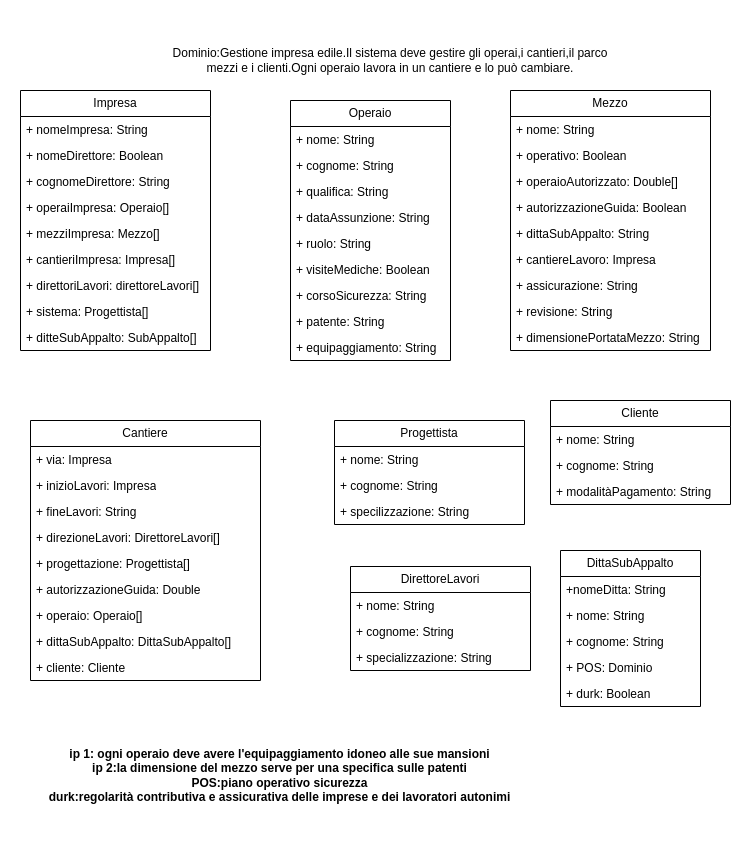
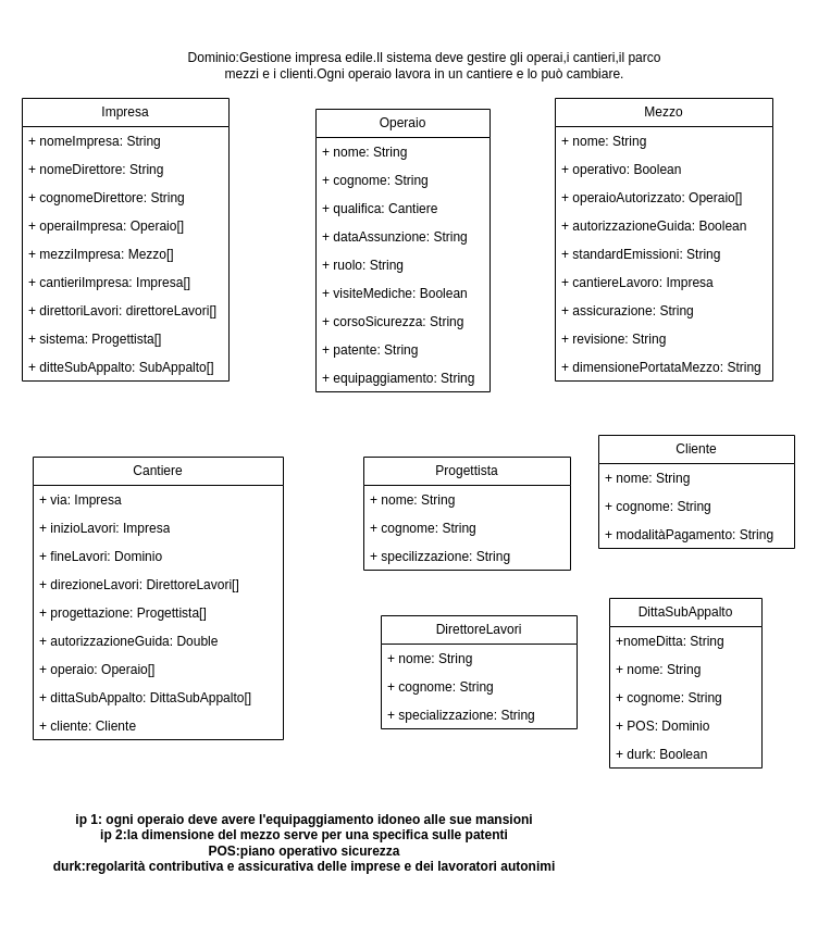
  <mxCell id="0" />
  <mxCell id="1" parent="0" />
  <mxCell id="2" value="Dominio:Gestione impresa edile.Il sistema deve gestire gli operai,i cantieri,il parco mezzi e i clienti.Ogni operaio lavora in un cantiere e lo può cambiare." style="text;html=1;strokeColor=none;fillColor=none;align=center;verticalAlign=middle;whiteSpace=wrap;rounded=0;" parent="1" vertex="1"><mxGeometry x="160" y="20" width="460" height="80" as="geometry" /></mxCell>
  <mxCell id="3" value="Operaio" style="swimlane;fontStyle=0;childLayout=stackLayout;horizontal=1;startSize=26;fillColor=none;horizontalStack=0;resizeParent=1;resizeParentMax=0;resizeLast=0;collapsible=1;marginBottom=0;whiteSpace=wrap;html=1;" parent="1" vertex="1"><mxGeometry x="290" y="100" width="160" height="260" as="geometry" /></mxCell>
  <mxCell id="4" value="+ nome: String" style="text;strokeColor=none;fillColor=none;align=left;verticalAlign=top;spacingLeft=4;spacingRight=4;overflow=hidden;rotatable=0;points=[[0,0.5],[1,0.5]];portConstraint=eastwest;whiteSpace=wrap;html=1;" parent="3" vertex="1"><mxGeometry y="26" width="160" height="26" as="geometry" /></mxCell>
  <mxCell id="5" value="+ cognome: String" style="text;strokeColor=none;fillColor=none;align=left;verticalAlign=top;spacingLeft=4;spacingRight=4;overflow=hidden;rotatable=0;points=[[0,0.5],[1,0.5]];portConstraint=eastwest;whiteSpace=wrap;html=1;" parent="3" vertex="1"><mxGeometry y="52" width="160" height="26" as="geometry" /></mxCell>
- <mxCell id="6" value="+ qualifica: String" style="text;strokeColor=none;fillColor=none;align=left;verticalAlign=top;spacingLeft=4;spacingRight=4;overflow=hidden;rotatable=0;points=[[0,0.5],[1,0.5]];portConstraint=eastwest;whiteSpace=wrap;html=1;" parent="3" vertex="1"><mxGeometry y="78" width="160" height="26" as="geometry" /></mxCell>
+ <mxCell id="6" value="+ qualifica: Cantiere" style="text;strokeColor=none;fillColor=none;align=left;verticalAlign=top;spacingLeft=4;spacingRight=4;overflow=hidden;rotatable=0;points=[[0,0.5],[1,0.5]];portConstraint=eastwest;whiteSpace=wrap;html=1;" parent="3" vertex="1"><mxGeometry y="78" width="160" height="26" as="geometry" /></mxCell>
  <mxCell id="7" value="+ dataAssunzione: String" style="text;strokeColor=none;fillColor=none;align=left;verticalAlign=top;spacingLeft=4;spacingRight=4;overflow=hidden;rotatable=0;points=[[0,0.5],[1,0.5]];portConstraint=eastwest;whiteSpace=wrap;html=1;" parent="3" vertex="1"><mxGeometry y="104" width="160" height="26" as="geometry" /></mxCell>
  <mxCell id="8" value="+ ruolo: String" style="text;strokeColor=none;fillColor=none;align=left;verticalAlign=top;spacingLeft=4;spacingRight=4;overflow=hidden;rotatable=0;points=[[0,0.5],[1,0.5]];portConstraint=eastwest;whiteSpace=wrap;html=1;" parent="3" vertex="1"><mxGeometry y="130" width="160" height="26" as="geometry" /></mxCell>
  <mxCell id="9" value="+ visiteMediche: Boolean" style="text;strokeColor=none;fillColor=none;align=left;verticalAlign=top;spacingLeft=4;spacingRight=4;overflow=hidden;rotatable=0;points=[[0,0.5],[1,0.5]];portConstraint=eastwest;whiteSpace=wrap;html=1;" parent="3" vertex="1"><mxGeometry y="156" width="160" height="26" as="geometry" /></mxCell>
  <mxCell id="10" value="+ corsoSicurezza: String" style="text;strokeColor=none;fillColor=none;align=left;verticalAlign=top;spacingLeft=4;spacingRight=4;overflow=hidden;rotatable=0;points=[[0,0.5],[1,0.5]];portConstraint=eastwest;whiteSpace=wrap;html=1;" parent="3" vertex="1"><mxGeometry y="182" width="160" height="26" as="geometry" /></mxCell>
  <mxCell id="11" value="+ patente: String" style="text;strokeColor=none;fillColor=none;align=left;verticalAlign=top;spacingLeft=4;spacingRight=4;overflow=hidden;rotatable=0;points=[[0,0.5],[1,0.5]];portConstraint=eastwest;whiteSpace=wrap;html=1;" parent="3" vertex="1"><mxGeometry y="208" width="160" height="26" as="geometry" /></mxCell>
  <mxCell id="12" value="+ equipaggiamento: String" style="text;strokeColor=none;fillColor=none;align=left;verticalAlign=top;spacingLeft=4;spacingRight=4;overflow=hidden;rotatable=0;points=[[0,0.5],[1,0.5]];portConstraint=eastwest;whiteSpace=wrap;html=1;" parent="3" vertex="1"><mxGeometry y="234" width="160" height="26" as="geometry" /></mxCell>
  <mxCell id="13" value="Mezzo" style="swimlane;fontStyle=0;childLayout=stackLayout;horizontal=1;startSize=26;fillColor=none;horizontalStack=0;resizeParent=1;resizeParentMax=0;resizeLast=0;collapsible=1;marginBottom=0;whiteSpace=wrap;html=1;" parent="1" vertex="1"><mxGeometry x="510" y="90" width="200" height="260" as="geometry" /></mxCell>
  <mxCell id="14" value="+ nome: String" style="text;strokeColor=none;fillColor=none;align=left;verticalAlign=top;spacingLeft=4;spacingRight=4;overflow=hidden;rotatable=0;points=[[0,0.5],[1,0.5]];portConstraint=eastwest;whiteSpace=wrap;html=1;" parent="13" vertex="1"><mxGeometry y="26" width="200" height="26" as="geometry" /></mxCell>
  <mxCell id="15" value="+ operativo: Boolean" style="text;strokeColor=none;fillColor=none;align=left;verticalAlign=top;spacingLeft=4;spacingRight=4;overflow=hidden;rotatable=0;points=[[0,0.5],[1,0.5]];portConstraint=eastwest;whiteSpace=wrap;html=1;" parent="13" vertex="1"><mxGeometry y="52" width="200" height="26" as="geometry" /></mxCell>
- <mxCell id="16" value="+ operaioAutorizzato: Double[]&amp;nbsp;" style="text;strokeColor=none;fillColor=none;align=left;verticalAlign=top;spacingLeft=4;spacingRight=4;overflow=hidden;rotatable=0;points=[[0,0.5],[1,0.5]];portConstraint=eastwest;whiteSpace=wrap;html=1;" parent="13" vertex="1"><mxGeometry y="78" width="200" height="26" as="geometry" /></mxCell>
+ <mxCell id="16" value="+ operaioAutorizzato: Operaio[]&amp;nbsp;" style="text;strokeColor=none;fillColor=none;align=left;verticalAlign=top;spacingLeft=4;spacingRight=4;overflow=hidden;rotatable=0;points=[[0,0.5],[1,0.5]];portConstraint=eastwest;whiteSpace=wrap;html=1;" parent="13" vertex="1"><mxGeometry y="78" width="200" height="26" as="geometry" /></mxCell>
  <mxCell id="17" value="+ autorizzazioneGuida: Boolean&amp;nbsp;" style="text;strokeColor=none;fillColor=none;align=left;verticalAlign=top;spacingLeft=4;spacingRight=4;overflow=hidden;rotatable=0;points=[[0,0.5],[1,0.5]];portConstraint=eastwest;whiteSpace=wrap;html=1;" parent="13" vertex="1"><mxGeometry y="104" width="200" height="26" as="geometry" /></mxCell>
- <mxCell id="18" value="+ dittaSubAppalto: String&amp;nbsp;" style="text;strokeColor=none;fillColor=none;align=left;verticalAlign=top;spacingLeft=4;spacingRight=4;overflow=hidden;rotatable=0;points=[[0,0.5],[1,0.5]];portConstraint=eastwest;whiteSpace=wrap;html=1;" parent="13" vertex="1"><mxGeometry y="130" width="200" height="26" as="geometry" /></mxCell>
+ <mxCell id="18" value="+ standardEmissioni: String&amp;nbsp;" style="text;strokeColor=none;fillColor=none;align=left;verticalAlign=top;spacingLeft=4;spacingRight=4;overflow=hidden;rotatable=0;points=[[0,0.5],[1,0.5]];portConstraint=eastwest;whiteSpace=wrap;html=1;" parent="13" vertex="1"><mxGeometry y="130" width="200" height="26" as="geometry" /></mxCell>
  <mxCell id="19" value="+ cantiereLavoro: Impresa" style="text;strokeColor=none;fillColor=none;align=left;verticalAlign=top;spacingLeft=4;spacingRight=4;overflow=hidden;rotatable=0;points=[[0,0.5],[1,0.5]];portConstraint=eastwest;whiteSpace=wrap;html=1;" parent="13" vertex="1"><mxGeometry y="156" width="200" height="26" as="geometry" /></mxCell>
  <mxCell id="20" value="+ assicurazione: String" style="text;strokeColor=none;fillColor=none;align=left;verticalAlign=top;spacingLeft=4;spacingRight=4;overflow=hidden;rotatable=0;points=[[0,0.5],[1,0.5]];portConstraint=eastwest;whiteSpace=wrap;html=1;" parent="13" vertex="1"><mxGeometry y="182" width="200" height="26" as="geometry" /></mxCell>
  <mxCell id="21" value="+ revisione: String" style="text;strokeColor=none;fillColor=none;align=left;verticalAlign=top;spacingLeft=4;spacingRight=4;overflow=hidden;rotatable=0;points=[[0,0.5],[1,0.5]];portConstraint=eastwest;whiteSpace=wrap;html=1;" parent="13" vertex="1"><mxGeometry y="208" width="200" height="26" as="geometry" /></mxCell>
  <mxCell id="22" value="+ dimensionePortataMezzo: String" style="text;strokeColor=none;fillColor=none;align=left;verticalAlign=top;spacingLeft=4;spacingRight=4;overflow=hidden;rotatable=0;points=[[0,0.5],[1,0.5]];portConstraint=eastwest;whiteSpace=wrap;html=1;" parent="13" vertex="1"><mxGeometry y="234" width="200" height="26" as="geometry" /></mxCell>
  <mxCell id="23" value="Cliente" style="swimlane;fontStyle=0;childLayout=stackLayout;horizontal=1;startSize=26;fillColor=none;horizontalStack=0;resizeParent=1;resizeParentMax=0;resizeLast=0;collapsible=1;marginBottom=0;whiteSpace=wrap;html=1;" parent="1" vertex="1"><mxGeometry x="550" y="400" width="180" height="104" as="geometry" /></mxCell>
  <mxCell id="24" value="+ nome: String" style="text;strokeColor=none;fillColor=none;align=left;verticalAlign=top;spacingLeft=4;spacingRight=4;overflow=hidden;rotatable=0;points=[[0,0.5],[1,0.5]];portConstraint=eastwest;whiteSpace=wrap;html=1;" parent="23" vertex="1"><mxGeometry y="26" width="180" height="26" as="geometry" /></mxCell>
  <mxCell id="25" value="+ cognome: String" style="text;strokeColor=none;fillColor=none;align=left;verticalAlign=top;spacingLeft=4;spacingRight=4;overflow=hidden;rotatable=0;points=[[0,0.5],[1,0.5]];portConstraint=eastwest;whiteSpace=wrap;html=1;" parent="23" vertex="1"><mxGeometry y="52" width="180" height="26" as="geometry" /></mxCell>
  <mxCell id="26" value="+ modalitàPagamento: String&amp;nbsp;" style="text;strokeColor=none;fillColor=none;align=left;verticalAlign=top;spacingLeft=4;spacingRight=4;overflow=hidden;rotatable=0;points=[[0,0.5],[1,0.5]];portConstraint=eastwest;whiteSpace=wrap;html=1;" parent="23" vertex="1"><mxGeometry y="78" width="180" height="26" as="geometry" /></mxCell>
  <mxCell id="27" value="Cantiere" style="swimlane;fontStyle=0;childLayout=stackLayout;horizontal=1;startSize=26;fillColor=none;horizontalStack=0;resizeParent=1;resizeParentMax=0;resizeLast=0;collapsible=1;marginBottom=0;whiteSpace=wrap;html=1;" parent="1" vertex="1"><mxGeometry x="30" y="420" width="230" height="260" as="geometry" /></mxCell>
  <mxCell id="28" value="+ via: Impresa" style="text;strokeColor=none;fillColor=none;align=left;verticalAlign=top;spacingLeft=4;spacingRight=4;overflow=hidden;rotatable=0;points=[[0,0.5],[1,0.5]];portConstraint=eastwest;whiteSpace=wrap;html=1;" parent="27" vertex="1"><mxGeometry y="26" width="230" height="26" as="geometry" /></mxCell>
  <mxCell id="29" value="+ inizioLavori: Impresa" style="text;strokeColor=none;fillColor=none;align=left;verticalAlign=top;spacingLeft=4;spacingRight=4;overflow=hidden;rotatable=0;points=[[0,0.5],[1,0.5]];portConstraint=eastwest;whiteSpace=wrap;html=1;" parent="27" vertex="1"><mxGeometry y="52" width="230" height="26" as="geometry" /></mxCell>
- <mxCell id="30" value="+ fineLavori: String" style="text;strokeColor=none;fillColor=none;align=left;verticalAlign=top;spacingLeft=4;spacingRight=4;overflow=hidden;rotatable=0;points=[[0,0.5],[1,0.5]];portConstraint=eastwest;whiteSpace=wrap;html=1;" parent="27" vertex="1"><mxGeometry y="78" width="230" height="26" as="geometry" /></mxCell>
+ <mxCell id="30" value="+ fineLavori: Dominio" style="text;strokeColor=none;fillColor=none;align=left;verticalAlign=top;spacingLeft=4;spacingRight=4;overflow=hidden;rotatable=0;points=[[0,0.5],[1,0.5]];portConstraint=eastwest;whiteSpace=wrap;html=1;" parent="27" vertex="1"><mxGeometry y="78" width="230" height="26" as="geometry" /></mxCell>
  <mxCell id="31" value="+ direzioneLavori: DirettoreLavori[]" style="text;strokeColor=none;fillColor=none;align=left;verticalAlign=top;spacingLeft=4;spacingRight=4;overflow=hidden;rotatable=0;points=[[0,0.5],[1,0.5]];portConstraint=eastwest;whiteSpace=wrap;html=1;" parent="27" vertex="1"><mxGeometry y="104" width="230" height="26" as="geometry" /></mxCell>
  <mxCell id="32" value="+ progettazione: Progettista[]" style="text;strokeColor=none;fillColor=none;align=left;verticalAlign=top;spacingLeft=4;spacingRight=4;overflow=hidden;rotatable=0;points=[[0,0.5],[1,0.5]];portConstraint=eastwest;whiteSpace=wrap;html=1;" parent="27" vertex="1"><mxGeometry y="130" width="230" height="26" as="geometry" /></mxCell>
  <mxCell id="33" value="+ autorizzazioneGuida: Double" style="text;strokeColor=none;fillColor=none;align=left;verticalAlign=top;spacingLeft=4;spacingRight=4;overflow=hidden;rotatable=0;points=[[0,0.5],[1,0.5]];portConstraint=eastwest;whiteSpace=wrap;html=1;" parent="27" vertex="1"><mxGeometry y="156" width="230" height="26" as="geometry" /></mxCell>
  <mxCell id="34" value="+ operaio: Operaio[]" style="text;strokeColor=none;fillColor=none;align=left;verticalAlign=top;spacingLeft=4;spacingRight=4;overflow=hidden;rotatable=0;points=[[0,0.5],[1,0.5]];portConstraint=eastwest;whiteSpace=wrap;html=1;" parent="27" vertex="1"><mxGeometry y="182" width="230" height="26" as="geometry" /></mxCell>
  <mxCell id="35" value="+ dittaSubAppalto: DittaSubAppalto[]" style="text;strokeColor=none;fillColor=none;align=left;verticalAlign=top;spacingLeft=4;spacingRight=4;overflow=hidden;rotatable=0;points=[[0,0.5],[1,0.5]];portConstraint=eastwest;whiteSpace=wrap;html=1;" parent="27" vertex="1"><mxGeometry y="208" width="230" height="26" as="geometry" /></mxCell>
  <mxCell id="36" value="+ cliente: Cliente" style="text;strokeColor=none;fillColor=none;align=left;verticalAlign=top;spacingLeft=4;spacingRight=4;overflow=hidden;rotatable=0;points=[[0,0.5],[1,0.5]];portConstraint=eastwest;whiteSpace=wrap;html=1;" parent="27" vertex="1"><mxGeometry y="234" width="230" height="26" as="geometry" /></mxCell>
  <mxCell id="37" value="Progettista" style="swimlane;fontStyle=0;childLayout=stackLayout;horizontal=1;startSize=26;fillColor=none;horizontalStack=0;resizeParent=1;resizeParentMax=0;resizeLast=0;collapsible=1;marginBottom=0;whiteSpace=wrap;html=1;" parent="1" vertex="1"><mxGeometry x="334" y="420" width="190" height="104" as="geometry" /></mxCell>
  <mxCell id="38" value="+ nome: String" style="text;strokeColor=none;fillColor=none;align=left;verticalAlign=top;spacingLeft=4;spacingRight=4;overflow=hidden;rotatable=0;points=[[0,0.5],[1,0.5]];portConstraint=eastwest;whiteSpace=wrap;html=1;" parent="37" vertex="1"><mxGeometry y="26" width="190" height="26" as="geometry" /></mxCell>
  <mxCell id="39" value="+ cognome: String" style="text;strokeColor=none;fillColor=none;align=left;verticalAlign=top;spacingLeft=4;spacingRight=4;overflow=hidden;rotatable=0;points=[[0,0.5],[1,0.5]];portConstraint=eastwest;whiteSpace=wrap;html=1;" parent="37" vertex="1"><mxGeometry y="52" width="190" height="26" as="geometry" /></mxCell>
  <mxCell id="40" value="+ specilizzazione: String" style="text;strokeColor=none;fillColor=none;align=left;verticalAlign=top;spacingLeft=4;spacingRight=4;overflow=hidden;rotatable=0;points=[[0,0.5],[1,0.5]];portConstraint=eastwest;whiteSpace=wrap;html=1;" parent="37" vertex="1"><mxGeometry y="78" width="190" height="26" as="geometry" /></mxCell>
  <mxCell id="41" value="DirettoreLavori" style="swimlane;fontStyle=0;childLayout=stackLayout;horizontal=1;startSize=26;fillColor=none;horizontalStack=0;resizeParent=1;resizeParentMax=0;resizeLast=0;collapsible=1;marginBottom=0;whiteSpace=wrap;html=1;" parent="1" vertex="1"><mxGeometry x="350" y="566" width="180" height="104" as="geometry" /></mxCell>
  <mxCell id="42" value="+ nome: String" style="text;strokeColor=none;fillColor=none;align=left;verticalAlign=top;spacingLeft=4;spacingRight=4;overflow=hidden;rotatable=0;points=[[0,0.5],[1,0.5]];portConstraint=eastwest;whiteSpace=wrap;html=1;" parent="41" vertex="1"><mxGeometry y="26" width="180" height="26" as="geometry" /></mxCell>
  <mxCell id="43" value="+ cognome: String" style="text;strokeColor=none;fillColor=none;align=left;verticalAlign=top;spacingLeft=4;spacingRight=4;overflow=hidden;rotatable=0;points=[[0,0.5],[1,0.5]];portConstraint=eastwest;whiteSpace=wrap;html=1;" parent="41" vertex="1"><mxGeometry y="52" width="180" height="26" as="geometry" /></mxCell>
  <mxCell id="44" value="+ specializzazione: String" style="text;strokeColor=none;fillColor=none;align=left;verticalAlign=top;spacingLeft=4;spacingRight=4;overflow=hidden;rotatable=0;points=[[0,0.5],[1,0.5]];portConstraint=eastwest;whiteSpace=wrap;html=1;" parent="41" vertex="1"><mxGeometry y="78" width="180" height="26" as="geometry" /></mxCell>
  <mxCell id="45" value="ip 1: ogni operaio deve avere l'equipaggiamento idoneo alle sue mansioni&lt;br&gt;ip 2:la dimensione del mezzo serve per una specifica sulle patenti&lt;br&gt;POS:piano operativo sicurezza&lt;br&gt;durk:regolarità contributiva e assicurativa delle imprese e dei lavoratori autonimi" style="text;align=center;fontStyle=1;verticalAlign=middle;spacingLeft=3;spacingRight=3;strokeColor=none;rotatable=0;points=[[0,0.5],[1,0.5]];portConstraint=eastwest;html=1;" parent="1" vertex="1"><mxGeometry x="34" y="710" width="490" height="130" as="geometry" /></mxCell>
  <mxCell id="46" value="DittaSubAppalto" style="swimlane;fontStyle=0;childLayout=stackLayout;horizontal=1;startSize=26;fillColor=none;horizontalStack=0;resizeParent=1;resizeParentMax=0;resizeLast=0;collapsible=1;marginBottom=0;whiteSpace=wrap;html=1;" parent="1" vertex="1"><mxGeometry x="560" y="550" width="140" height="156" as="geometry" /></mxCell>
  <mxCell id="47" value="+nomeDitta: String" style="text;strokeColor=none;fillColor=none;align=left;verticalAlign=top;spacingLeft=4;spacingRight=4;overflow=hidden;rotatable=0;points=[[0,0.5],[1,0.5]];portConstraint=eastwest;whiteSpace=wrap;html=1;" parent="46" vertex="1"><mxGeometry y="26" width="140" height="26" as="geometry" /></mxCell>
  <mxCell id="48" value="+ nome: String" style="text;strokeColor=none;fillColor=none;align=left;verticalAlign=top;spacingLeft=4;spacingRight=4;overflow=hidden;rotatable=0;points=[[0,0.5],[1,0.5]];portConstraint=eastwest;whiteSpace=wrap;html=1;" parent="46" vertex="1"><mxGeometry y="52" width="140" height="26" as="geometry" /></mxCell>
  <mxCell id="49" value="+ cognome: String" style="text;strokeColor=none;fillColor=none;align=left;verticalAlign=top;spacingLeft=4;spacingRight=4;overflow=hidden;rotatable=0;points=[[0,0.5],[1,0.5]];portConstraint=eastwest;whiteSpace=wrap;html=1;" parent="46" vertex="1"><mxGeometry y="78" width="140" height="26" as="geometry" /></mxCell>
  <mxCell id="50" value="+ POS: Dominio" style="text;strokeColor=none;fillColor=none;align=left;verticalAlign=top;spacingLeft=4;spacingRight=4;overflow=hidden;rotatable=0;points=[[0,0.5],[1,0.5]];portConstraint=eastwest;whiteSpace=wrap;html=1;" parent="46" vertex="1"><mxGeometry y="104" width="140" height="26" as="geometry" /></mxCell>
  <mxCell id="51" value="+ durk: Boolean" style="text;strokeColor=none;fillColor=none;align=left;verticalAlign=top;spacingLeft=4;spacingRight=4;overflow=hidden;rotatable=0;points=[[0,0.5],[1,0.5]];portConstraint=eastwest;whiteSpace=wrap;html=1;" parent="46" vertex="1"><mxGeometry y="130" width="140" height="26" as="geometry" /></mxCell>
  <mxCell id="52" value="Impresa" style="swimlane;fontStyle=0;childLayout=stackLayout;horizontal=1;startSize=26;fillColor=none;horizontalStack=0;resizeParent=1;resizeParentMax=0;resizeLast=0;collapsible=1;marginBottom=0;whiteSpace=wrap;html=1;" parent="1" vertex="1"><mxGeometry x="20" y="90" width="190" height="260" as="geometry" /></mxCell>
  <mxCell id="53" value="+ nomeImpresa: String" style="text;strokeColor=none;fillColor=none;align=left;verticalAlign=top;spacingLeft=4;spacingRight=4;overflow=hidden;rotatable=0;points=[[0,0.5],[1,0.5]];portConstraint=eastwest;whiteSpace=wrap;html=1;" parent="52" vertex="1"><mxGeometry y="26" width="190" height="26" as="geometry" /></mxCell>
- <mxCell id="54" value="+ nomeDirettore: Boolean" style="text;strokeColor=none;fillColor=none;align=left;verticalAlign=top;spacingLeft=4;spacingRight=4;overflow=hidden;rotatable=0;points=[[0,0.5],[1,0.5]];portConstraint=eastwest;whiteSpace=wrap;html=1;" parent="52" vertex="1"><mxGeometry y="52" width="190" height="26" as="geometry" /></mxCell>
+ <mxCell id="54" value="+ nomeDirettore: String" style="text;strokeColor=none;fillColor=none;align=left;verticalAlign=top;spacingLeft=4;spacingRight=4;overflow=hidden;rotatable=0;points=[[0,0.5],[1,0.5]];portConstraint=eastwest;whiteSpace=wrap;html=1;" parent="52" vertex="1"><mxGeometry y="52" width="190" height="26" as="geometry" /></mxCell>
  <mxCell id="55" value="+ cognomeDirettore: String" style="text;strokeColor=none;fillColor=none;align=left;verticalAlign=top;spacingLeft=4;spacingRight=4;overflow=hidden;rotatable=0;points=[[0,0.5],[1,0.5]];portConstraint=eastwest;whiteSpace=wrap;html=1;" parent="52" vertex="1"><mxGeometry y="78" width="190" height="26" as="geometry" /></mxCell>
  <mxCell id="56" value="+ operaiImpresa: Operaio[]" style="text;strokeColor=none;fillColor=none;align=left;verticalAlign=top;spacingLeft=4;spacingRight=4;overflow=hidden;rotatable=0;points=[[0,0.5],[1,0.5]];portConstraint=eastwest;whiteSpace=wrap;html=1;" parent="52" vertex="1"><mxGeometry y="104" width="190" height="26" as="geometry" /></mxCell>
  <mxCell id="57" value="+ mezziImpresa: Mezzo[]" style="text;strokeColor=none;fillColor=none;align=left;verticalAlign=top;spacingLeft=4;spacingRight=4;overflow=hidden;rotatable=0;points=[[0,0.5],[1,0.5]];portConstraint=eastwest;whiteSpace=wrap;html=1;" parent="52" vertex="1"><mxGeometry y="130" width="190" height="26" as="geometry" /></mxCell>
  <mxCell id="58" value="+ cantieriImpresa: Impresa[]" style="text;strokeColor=none;fillColor=none;align=left;verticalAlign=top;spacingLeft=4;spacingRight=4;overflow=hidden;rotatable=0;points=[[0,0.5],[1,0.5]];portConstraint=eastwest;whiteSpace=wrap;html=1;" parent="52" vertex="1"><mxGeometry y="156" width="190" height="26" as="geometry" /></mxCell>
  <mxCell id="59" value="+ direttoriLavori: direttoreLavori[]" style="text;strokeColor=none;fillColor=none;align=left;verticalAlign=top;spacingLeft=4;spacingRight=4;overflow=hidden;rotatable=0;points=[[0,0.5],[1,0.5]];portConstraint=eastwest;whiteSpace=wrap;html=1;" parent="52" vertex="1"><mxGeometry y="182" width="190" height="26" as="geometry" /></mxCell>
  <mxCell id="60" value="+ sistema: Progettista[]" style="text;strokeColor=none;fillColor=none;align=left;verticalAlign=top;spacingLeft=4;spacingRight=4;overflow=hidden;rotatable=0;points=[[0,0.5],[1,0.5]];portConstraint=eastwest;whiteSpace=wrap;html=1;" parent="52" vertex="1"><mxGeometry y="208" width="190" height="26" as="geometry" /></mxCell>
  <mxCell id="61" value="+ ditteSubAppalto: SubAppalto[]" style="text;strokeColor=none;fillColor=none;align=left;verticalAlign=top;spacingLeft=4;spacingRight=4;overflow=hidden;rotatable=0;points=[[0,0.5],[1,0.5]];portConstraint=eastwest;whiteSpace=wrap;html=1;" parent="52" vertex="1"><mxGeometry y="234" width="190" height="26" as="geometry" /></mxCell>
